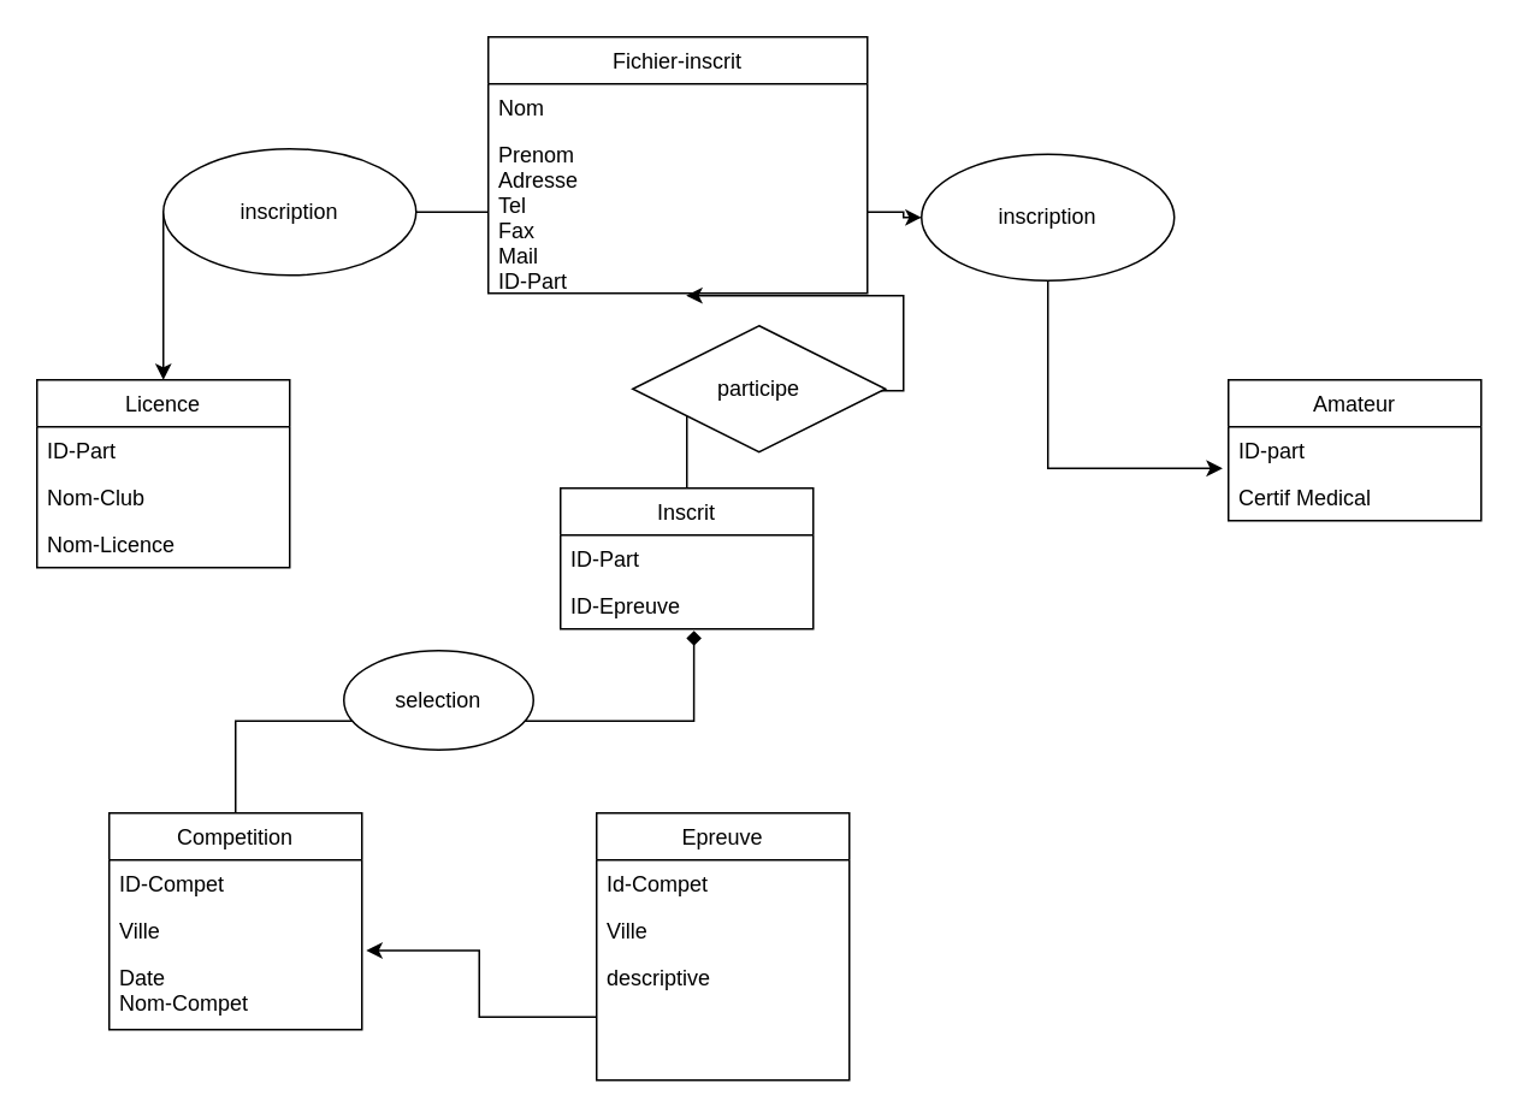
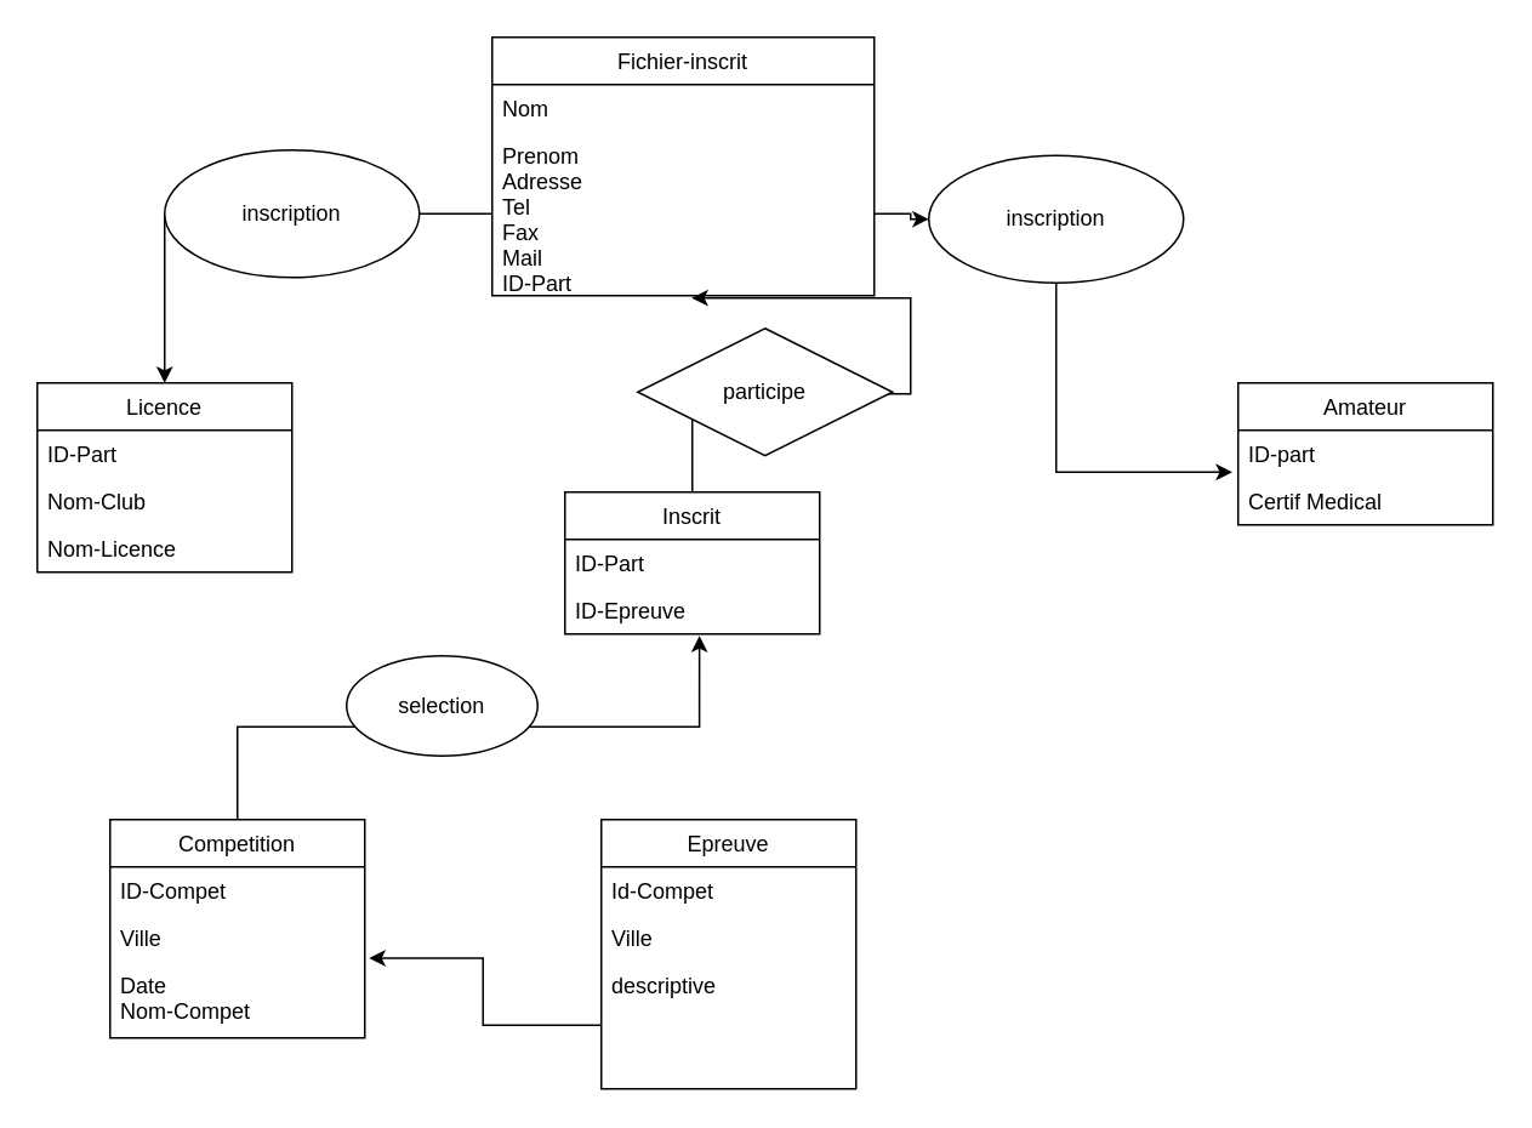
  <mxCell id="0" />
  <mxCell id="1" parent="0" />
  <mxCell id="2" value="Licence" style="swimlane;fontStyle=0;childLayout=stackLayout;horizontal=1;startSize=26;fillColor=none;horizontalStack=0;resizeParent=1;resizeParentMax=0;resizeLast=0;collapsible=1;marginBottom=0;" vertex="1" parent="1"><mxGeometry y="210" width="140" height="104" as="geometry" x="20" /></mxCell>
  <mxCell id="3" value="ID-Part" style="text;strokeColor=none;fillColor=none;align=left;verticalAlign=top;spacingLeft=4;spacingRight=4;overflow=hidden;rotatable=0;points=[[0,0.5],[1,0.5]];portConstraint=eastwest;" vertex="1" parent="2"><mxGeometry y="26" width="140" height="26" as="geometry" /></mxCell>
  <mxCell id="4" value="Nom-Club" style="text;strokeColor=none;fillColor=none;align=left;verticalAlign=top;spacingLeft=4;spacingRight=4;overflow=hidden;rotatable=0;points=[[0,0.5],[1,0.5]];portConstraint=eastwest;" vertex="1" parent="2"><mxGeometry y="52" width="140" height="26" as="geometry" /></mxCell>
  <mxCell id="5" value="Nom-Licence" style="text;strokeColor=none;fillColor=none;align=left;verticalAlign=top;spacingLeft=4;spacingRight=4;overflow=hidden;rotatable=0;points=[[0,0.5],[1,0.5]];portConstraint=eastwest;" vertex="1" parent="2"><mxGeometry y="78" width="140" height="26" as="geometry" /></mxCell>
  <mxCell id="6" value="Amateur" style="swimlane;fontStyle=0;childLayout=stackLayout;horizontal=1;startSize=26;fillColor=none;horizontalStack=0;resizeParent=1;resizeParentMax=0;resizeLast=0;collapsible=1;marginBottom=0;" vertex="1" parent="1"><mxGeometry x="680" y="210" width="140" height="78" as="geometry" /></mxCell>
  <mxCell id="7" value="ID-part" style="text;strokeColor=none;fillColor=none;align=left;verticalAlign=top;spacingLeft=4;spacingRight=4;overflow=hidden;rotatable=0;points=[[0,0.5],[1,0.5]];portConstraint=eastwest;" vertex="1" parent="6"><mxGeometry y="26" width="140" height="26" as="geometry" /></mxCell>
  <mxCell id="8" value="Certif Medical" style="text;strokeColor=none;fillColor=none;align=left;verticalAlign=top;spacingLeft=4;spacingRight=4;overflow=hidden;rotatable=0;points=[[0,0.5],[1,0.5]];portConstraint=eastwest;" vertex="1" parent="6"><mxGeometry y="52" width="140" height="26" as="geometry" /></mxCell>
- <mxCell id="9" style="edgeStyle=orthogonalEdgeStyle;rounded=0;orthogonalLoop=1;jettySize=auto;html=1;exitX=0.5;exitY=0;exitDx=0;exitDy=0;entryX=0.528;entryY=1.038;entryDx=0;entryDy=0;entryPerimeter=0;endArrow=diamond;" edge="1" parent="1" source="10" target="24"><mxGeometry relative="1" as="geometry" /></mxCell>
+ <mxCell id="9" style="edgeStyle=orthogonalEdgeStyle;rounded=0;orthogonalLoop=1;jettySize=auto;html=1;exitX=0.5;exitY=0;exitDx=0;exitDy=0;entryX=0.528;entryY=1.038;entryDx=0;entryDy=0;entryPerimeter=0;" edge="1" parent="1" source="10" target="24"><mxGeometry relative="1" as="geometry" /></mxCell>
  <mxCell id="10" value="Competition" style="swimlane;fontStyle=0;childLayout=stackLayout;horizontal=1;startSize=26;fillColor=none;horizontalStack=0;resizeParent=1;resizeParentMax=0;resizeLast=0;collapsible=1;marginBottom=0;" vertex="1" parent="1"><mxGeometry x="60" y="450" width="140" height="120" as="geometry" /></mxCell>
  <mxCell id="11" value="ID-Compet" style="text;strokeColor=none;fillColor=none;align=left;verticalAlign=top;spacingLeft=4;spacingRight=4;overflow=hidden;rotatable=0;points=[[0,0.5],[1,0.5]];portConstraint=eastwest;" vertex="1" parent="10"><mxGeometry y="26" width="140" height="26" as="geometry" /></mxCell>
  <mxCell id="12" value="Ville" style="text;strokeColor=none;fillColor=none;align=left;verticalAlign=top;spacingLeft=4;spacingRight=4;overflow=hidden;rotatable=0;points=[[0,0.5],[1,0.5]];portConstraint=eastwest;" vertex="1" parent="10"><mxGeometry y="52" width="140" height="26" as="geometry" /></mxCell>
  <mxCell id="13" value="Date&#10;Nom-Compet&#10;" style="text;strokeColor=none;fillColor=none;align=left;verticalAlign=top;spacingLeft=4;spacingRight=4;overflow=hidden;rotatable=0;points=[[0,0.5],[1,0.5]];portConstraint=eastwest;" vertex="1" parent="10"><mxGeometry y="78" width="140" height="42" as="geometry" /></mxCell>
  <mxCell id="14" value="Epreuve" style="swimlane;fontStyle=0;childLayout=stackLayout;horizontal=1;startSize=26;fillColor=none;horizontalStack=0;resizeParent=1;resizeParentMax=0;resizeLast=0;collapsible=1;marginBottom=0;" vertex="1" parent="1"><mxGeometry x="330" y="450" width="140" height="148" as="geometry" /></mxCell>
  <mxCell id="15" value="Id-Compet" style="text;strokeColor=none;fillColor=none;align=left;verticalAlign=top;spacingLeft=4;spacingRight=4;overflow=hidden;rotatable=0;points=[[0,0.5],[1,0.5]];portConstraint=eastwest;" vertex="1" parent="14"><mxGeometry y="26" width="140" height="26" as="geometry" /></mxCell>
  <mxCell id="16" value="Ville" style="text;strokeColor=none;fillColor=none;align=left;verticalAlign=top;spacingLeft=4;spacingRight=4;overflow=hidden;rotatable=0;points=[[0,0.5],[1,0.5]];portConstraint=eastwest;" vertex="1" parent="14"><mxGeometry y="52" width="140" height="26" as="geometry" /></mxCell>
  <mxCell id="17" value="descriptive" style="text;strokeColor=none;fillColor=none;align=left;verticalAlign=top;spacingLeft=4;spacingRight=4;overflow=hidden;rotatable=0;points=[[0,0.5],[1,0.5]];portConstraint=eastwest;" vertex="1" parent="14"><mxGeometry y="78" width="140" height="70" as="geometry" /></mxCell>
  <mxCell id="18" style="edgeStyle=orthogonalEdgeStyle;rounded=0;orthogonalLoop=1;jettySize=auto;html=1;entryX=-0.023;entryY=0.885;entryDx=0;entryDy=0;entryPerimeter=0;" edge="1" parent="1" source="29" target="7"><mxGeometry relative="1" as="geometry" /></mxCell>
  <mxCell id="19" style="edgeStyle=orthogonalEdgeStyle;rounded=0;orthogonalLoop=1;jettySize=auto;html=1;" edge="1" parent="1" source="27" target="2"><mxGeometry relative="1" as="geometry" /></mxCell>
  <mxCell id="20" style="edgeStyle=orthogonalEdgeStyle;rounded=0;orthogonalLoop=1;jettySize=auto;html=1;entryX=1.017;entryY=-0.044;entryDx=0;entryDy=0;entryPerimeter=0;" edge="1" parent="1" source="17" target="13"><mxGeometry relative="1" as="geometry" /></mxCell>
  <mxCell id="21" style="edgeStyle=orthogonalEdgeStyle;rounded=0;orthogonalLoop=1;jettySize=auto;html=1;exitX=0.5;exitY=0;exitDx=0;exitDy=0;entryX=0.522;entryY=1.014;entryDx=0;entryDy=0;entryPerimeter=0;" edge="1" parent="1" source="22" target="27"><mxGeometry relative="1" as="geometry" /></mxCell>
  <mxCell id="22" value="Inscrit" style="swimlane;fontStyle=0;childLayout=stackLayout;horizontal=1;startSize=26;fillColor=none;horizontalStack=0;resizeParent=1;resizeParentMax=0;resizeLast=0;collapsible=1;marginBottom=0;" vertex="1" parent="1"><mxGeometry x="310" y="270" width="140" height="78" as="geometry" /></mxCell>
  <mxCell id="23" value="ID-Part" style="text;strokeColor=none;fillColor=none;align=left;verticalAlign=top;spacingLeft=4;spacingRight=4;overflow=hidden;rotatable=0;points=[[0,0.5],[1,0.5]];portConstraint=eastwest;" vertex="1" parent="22"><mxGeometry y="26" width="140" height="26" as="geometry" /></mxCell>
  <mxCell id="24" value="ID-Epreuve" style="text;strokeColor=none;fillColor=none;align=left;verticalAlign=top;spacingLeft=4;spacingRight=4;overflow=hidden;rotatable=0;points=[[0,0.5],[1,0.5]];portConstraint=eastwest;" vertex="1" parent="22"><mxGeometry y="52" width="140" height="26" as="geometry" /></mxCell>
  <mxCell id="25" value="Fichier-inscrit" style="swimlane;fontStyle=0;childLayout=stackLayout;horizontal=1;startSize=26;fillColor=none;horizontalStack=0;resizeParent=1;resizeParentMax=0;resizeLast=0;collapsible=1;marginBottom=0;" vertex="1" parent="1"><mxGeometry x="270" y="20" width="210" height="142" as="geometry" /></mxCell>
  <mxCell id="26" value="Nom" style="text;strokeColor=none;fillColor=none;align=left;verticalAlign=top;spacingLeft=4;spacingRight=4;overflow=hidden;rotatable=0;points=[[0,0.5],[1,0.5]];portConstraint=eastwest;" vertex="1" parent="25"><mxGeometry y="26" width="210" height="26" as="geometry" /></mxCell>
  <mxCell id="27" value="Prenom&#10;Adresse&#10;Tel&#10;Fax&#10;Mail&#10;ID-Part&#10;" style="text;strokeColor=none;fillColor=none;align=left;verticalAlign=top;spacingLeft=4;spacingRight=4;overflow=hidden;rotatable=0;points=[[0,0.5],[1,0.5]];portConstraint=eastwest;" vertex="1" parent="25"><mxGeometry y="52" width="210" height="90" as="geometry" /></mxCell>
  <mxCell id="28" value="inscription" style="ellipse;whiteSpace=wrap;html=1;" vertex="1" parent="1"><mxGeometry x="90" y="82" width="140" height="70" as="geometry" /></mxCell>
  <mxCell id="29" value="inscription" style="ellipse;whiteSpace=wrap;html=1;" vertex="1" parent="1"><mxGeometry x="510" y="85" width="140" height="70" as="geometry" /></mxCell>
  <mxCell id="30" style="edgeStyle=orthogonalEdgeStyle;rounded=0;orthogonalLoop=1;jettySize=auto;html=1;" edge="1" parent="1" source="27" target="29"><mxGeometry relative="1" as="geometry"><mxPoint x="480" y="117" as="sourcePoint" /><mxPoint x="676.78" y="259.01" as="targetPoint" /></mxGeometry></mxCell>
  <mxCell id="31" value="selection" style="ellipse;whiteSpace=wrap;html=1;" vertex="1" parent="1"><mxGeometry x="190" y="360" width="105" height="55" as="geometry" /></mxCell>
  <mxCell id="32" value="participe" style="rhombus;whiteSpace=wrap;html=1;" vertex="1" parent="1"><mxGeometry x="350" y="180" width="140" height="70" as="geometry" /></mxCell>
